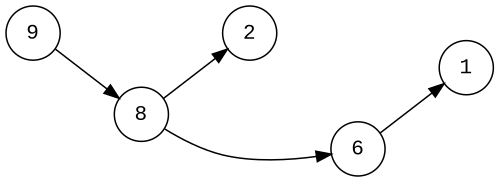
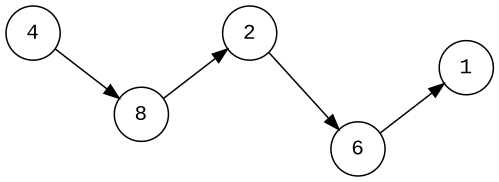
  digraph {
    fontname="Liberation Mono"
    rankdir=LR
    node [fontname="Liberation Mono" shape=circle]
    edge [fontname="Liberation Mono"]
-   n1 [label=9]
+   n1 [label=4]
    n2 [label="#" style=invis]
    n3 [label=8]
    n4 [label=2]
    n5 [label="#" style=invis]
    n6 [label="#" style=invis]
    n7 [label=6]
    n8 [label=1]
    n9 [label="#" style=invis]
    n1 -> n2 [style=invis weight=10]
    n1 -> n3
    n3 -> n4
    n3 -> n5 [style=invis weight=10]
    n4 -> n6 [style=invis weight=10]
-   n3 -> n7
+   n4 -> n7
    n7 -> n8
    n7 -> n9 [style=invis weight=10]
  }
